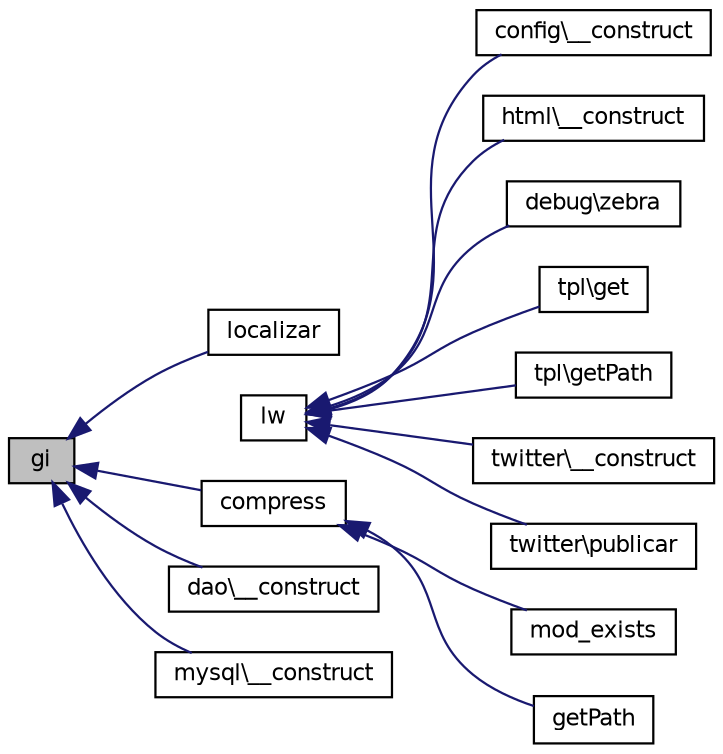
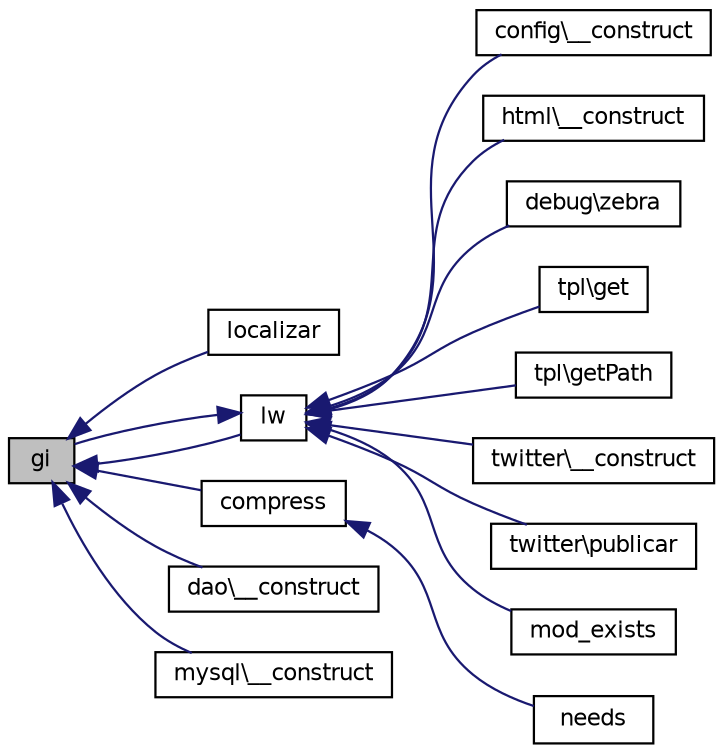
  digraph {
    rankdir=LR
    node [color=black fillcolor=white fontname=Helvetica fontsize=10 shape=record style=filled]
    edge [color=midnightblue dir=back fontname=Helvetica fontsize=10 labelfontname=Helvetica labelfontsize=10 style=solid]
    n1 [fillcolor=grey75 fontcolor=black height=0.2 label=gi width=0.4]
    n2 [height=0.2 label=localizar width=0.4]
    n3 [height=0.2 label=lw width=0.4]
    n4 [height=0.2 label=compress width=0.4]
    n5 [height=0.2 label="dao\\__construct" width=0.4]
    n6 [height=0.2 label="mysql\\__construct" width=0.4]
    n7 [height=0.2 label=mod_exists width=0.4]
    n8 [height=0.2 label="config\\__construct" width=0.4]
    n9 [height=0.2 label="html\\__construct" width=0.4]
    n10 [height=0.2 label="debug\\zebra" width=0.4]
    n11 [height=0.2 label="tpl\\get" width=0.4]
    n12 [height=0.2 label="tpl\\getPath" width=0.4]
    n13 [height=0.2 label="twitter\\__construct" width=0.4]
    n14 [height=0.2 label="twitter\\publicar" width=0.4]
-   n15 [height=0.2 label=getPath width=0.4]
+   n15 [height=0.2 label=needs width=0.4]
    n1 -> n2
+   n1 -> n3
    n1 -> n4
    n1 -> n5
    n1 -> n6
-   n4 -> n7
+   n3 -> n1
+   n3 -> n7
    n3 -> n8
    n3 -> n9
    n3 -> n10
    n3 -> n11
    n3 -> n12
    n3 -> n13
    n3 -> n14
    n4 -> n15
  }
